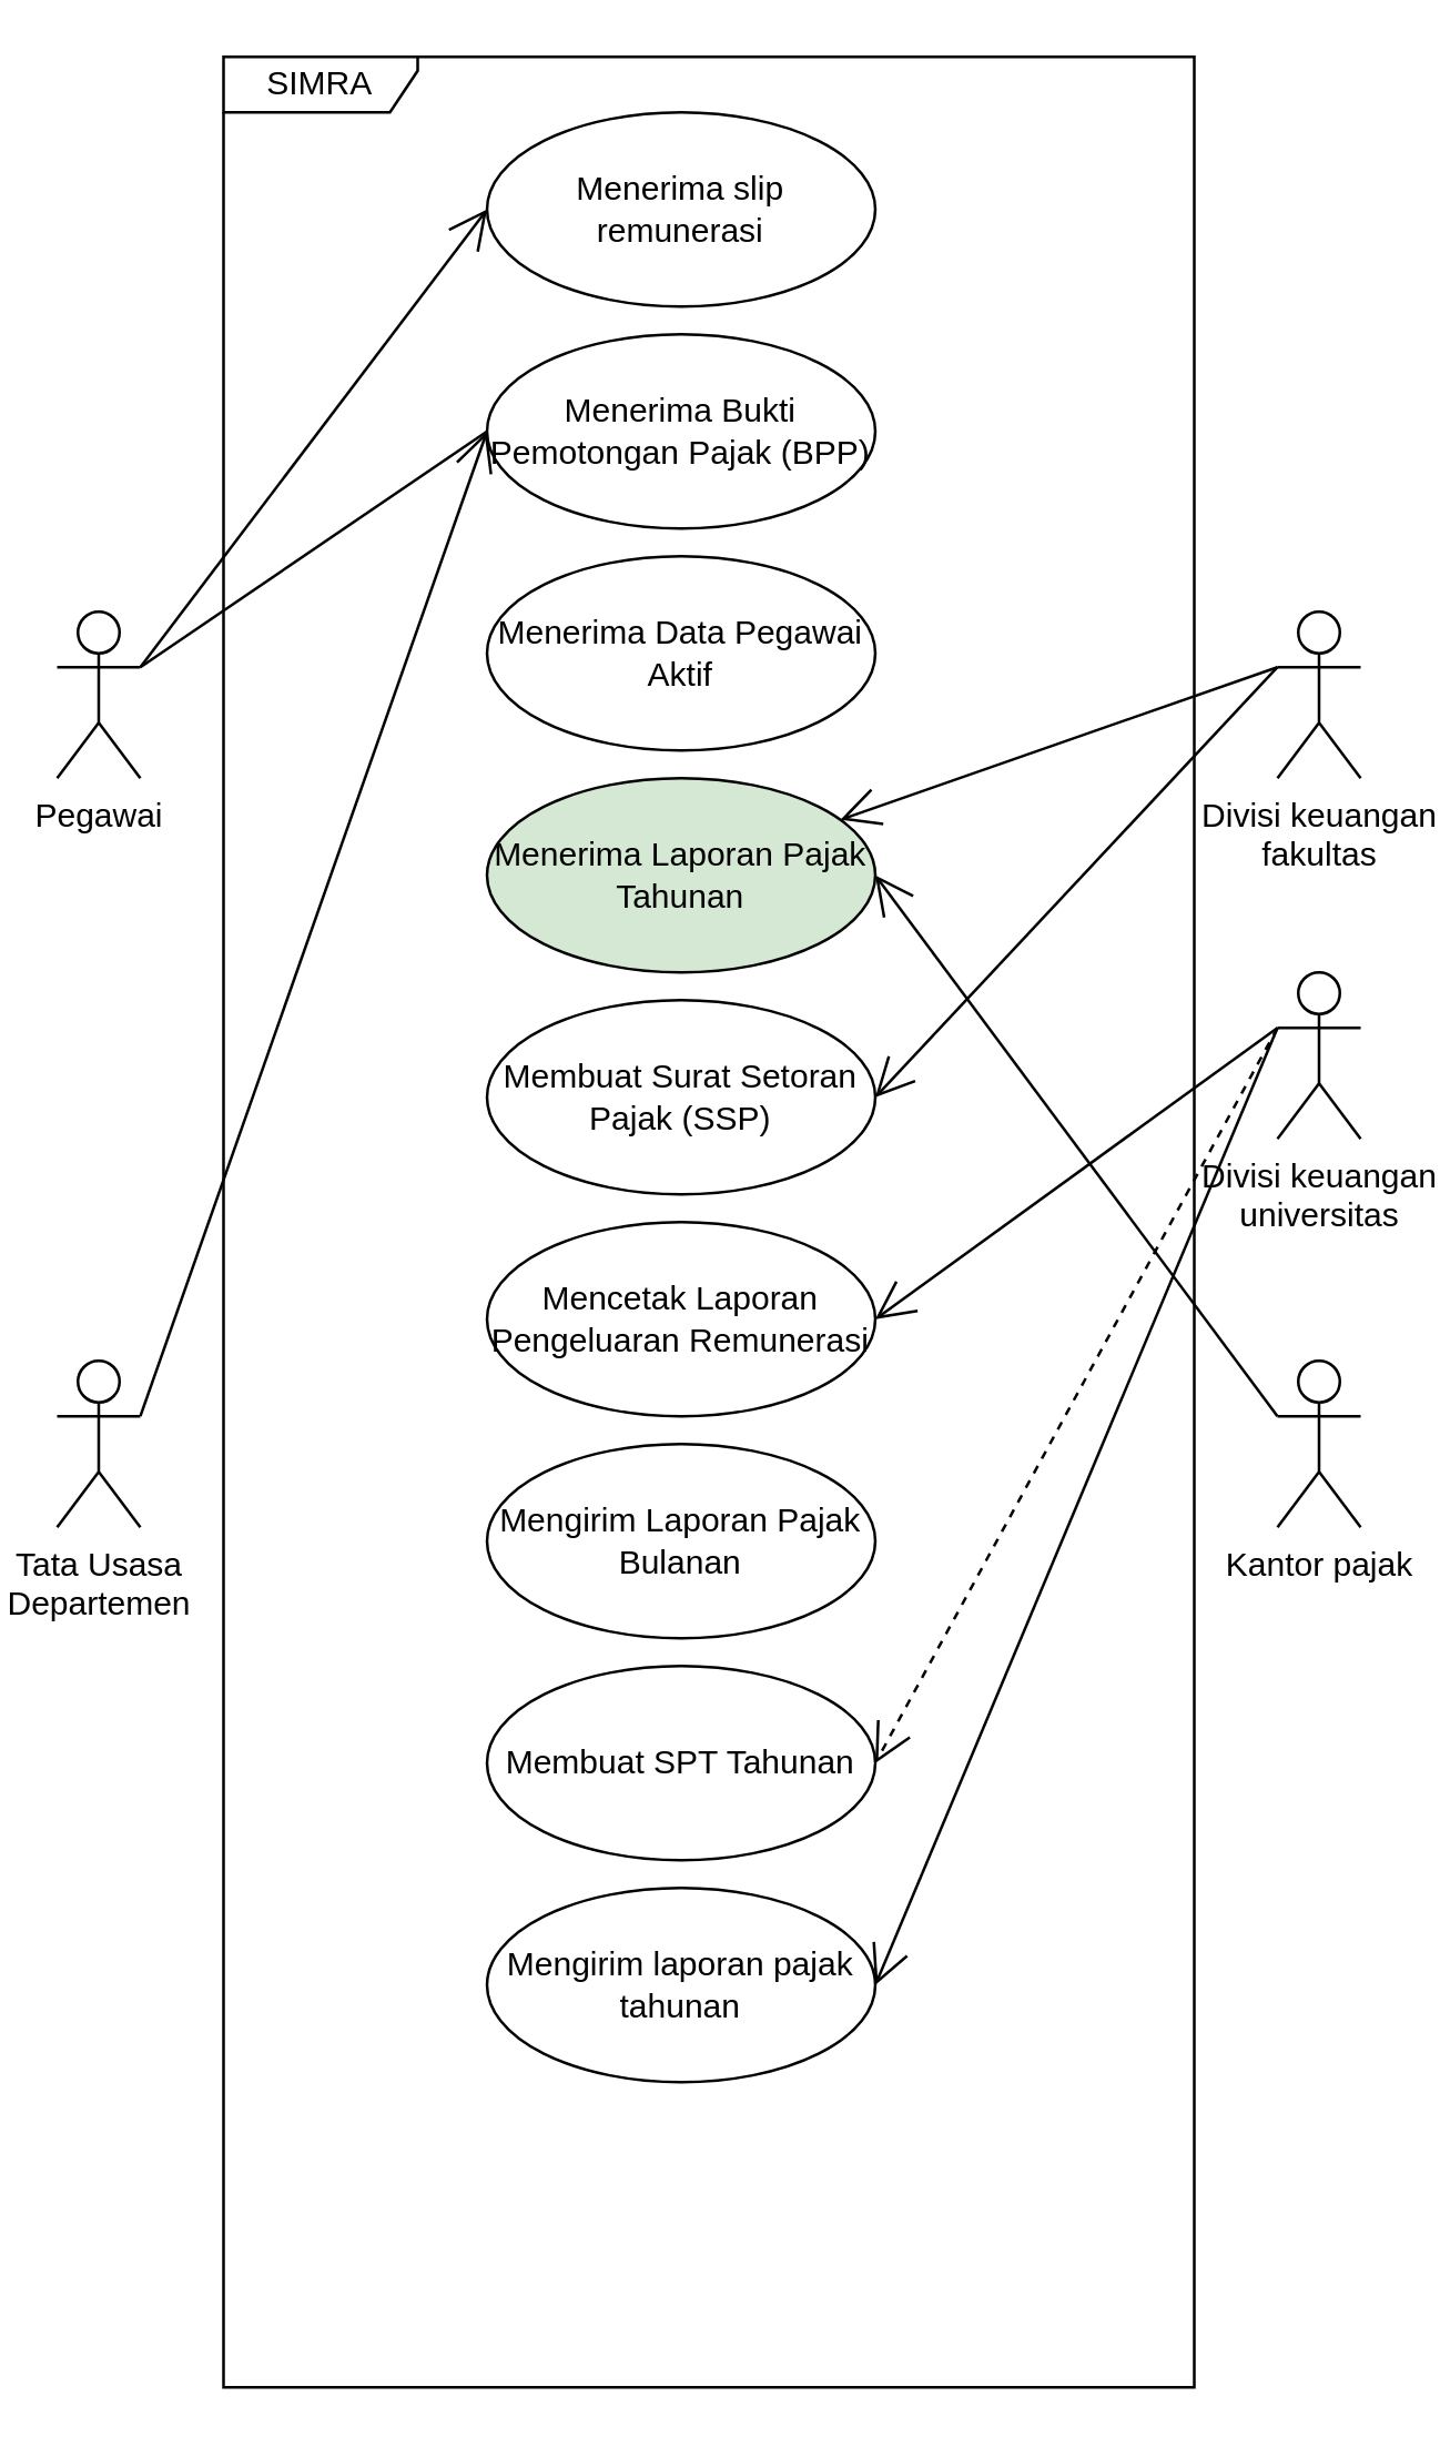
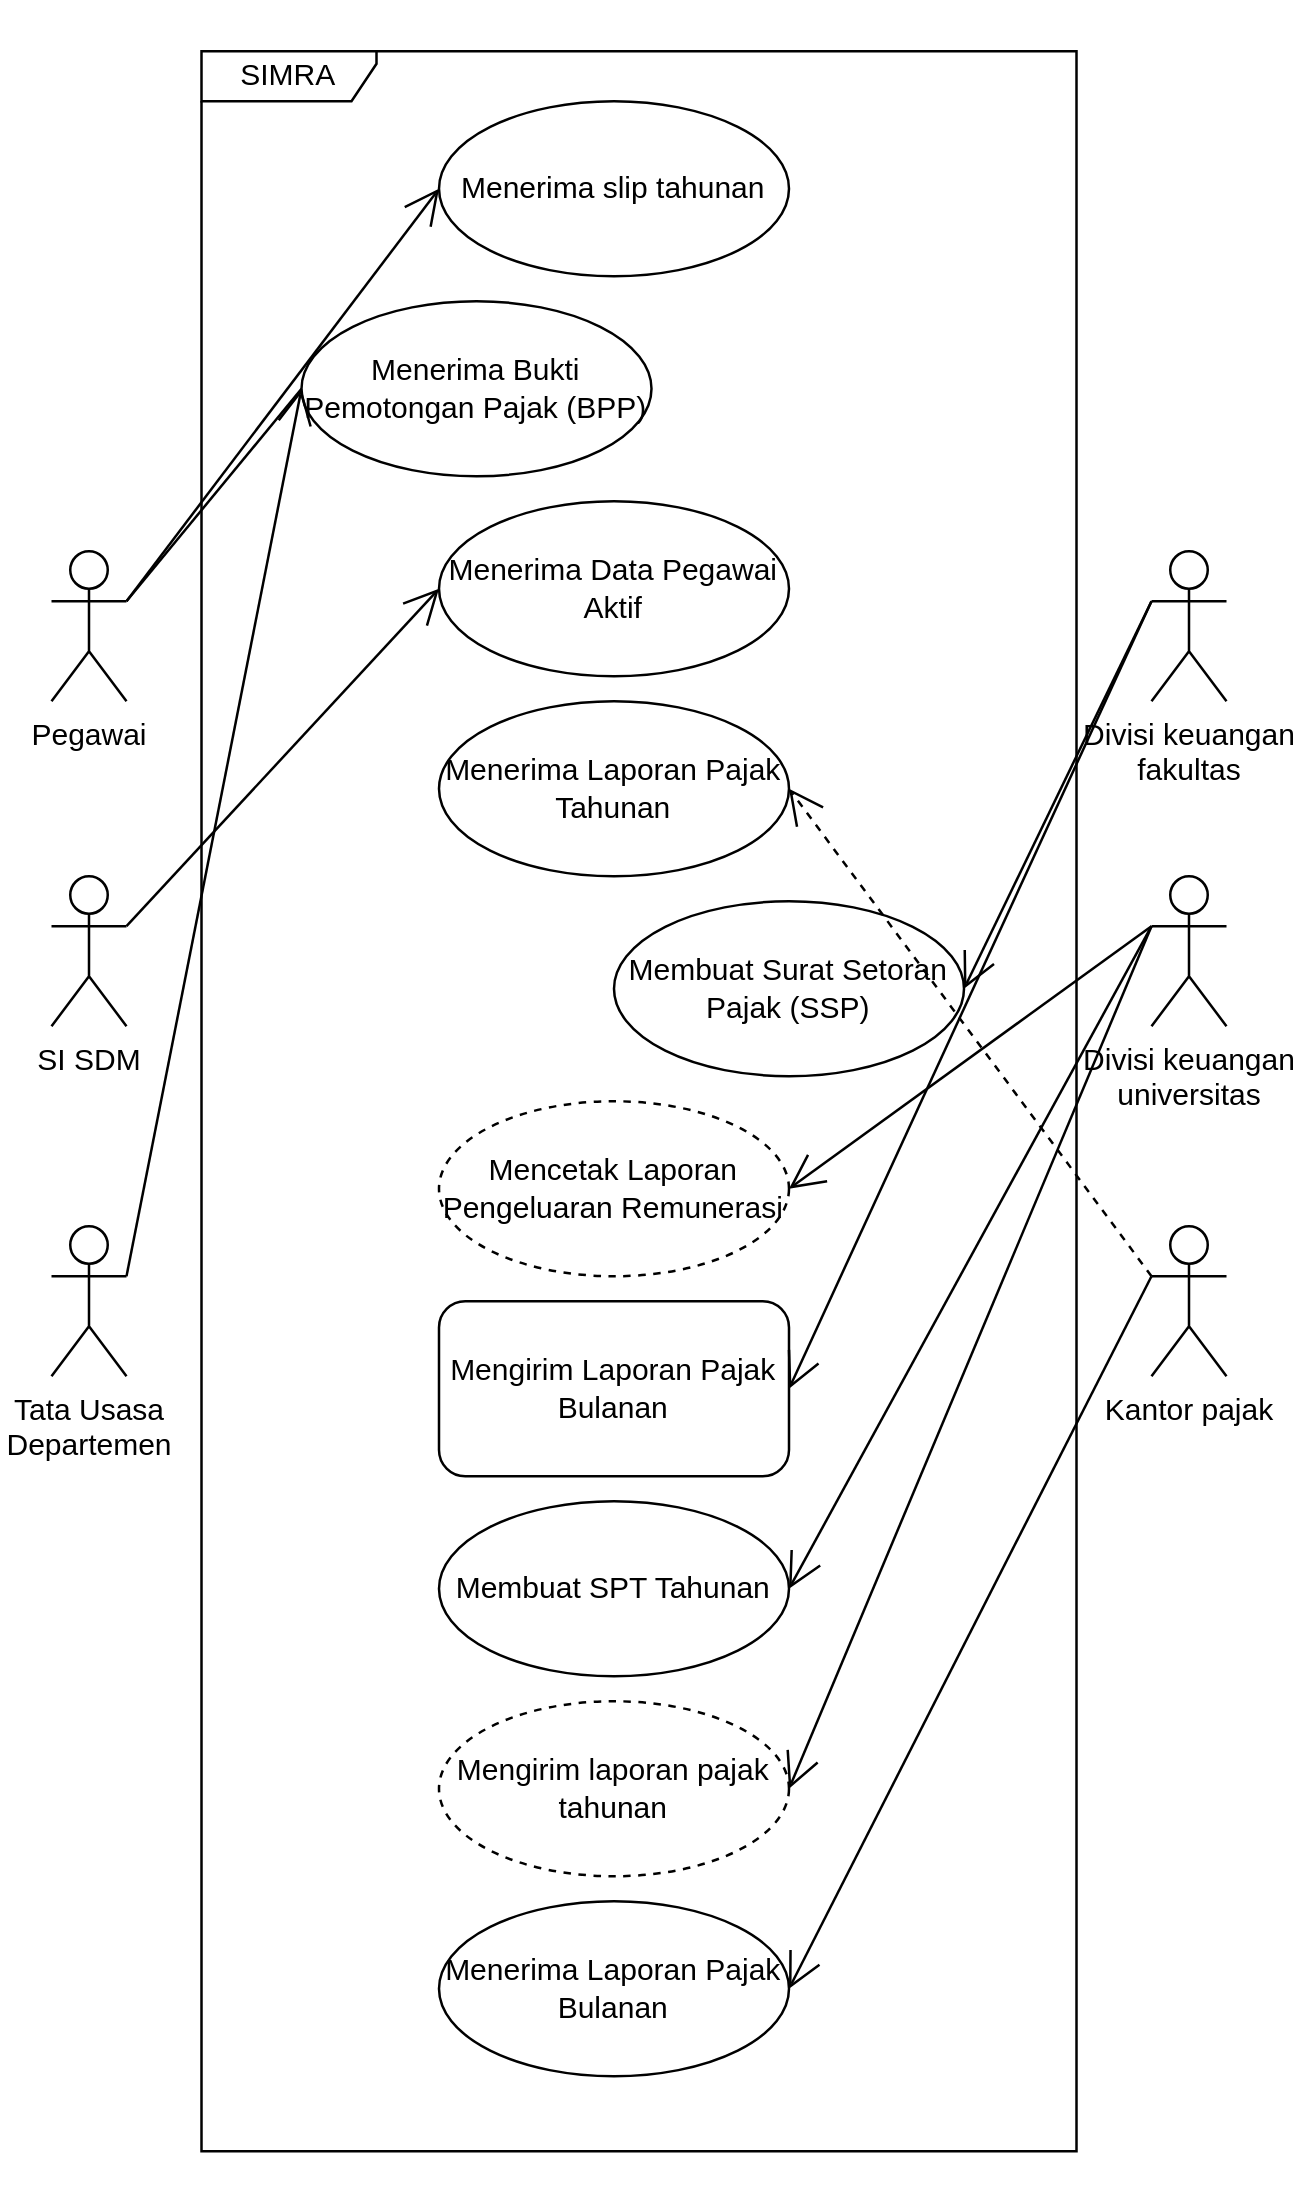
  <mxCell id="0" />
  <mxCell id="1" parent="0" />
+ <mxCell id="2" value="SI SDM" style="shape=umlActor;verticalLabelPosition=bottom;verticalAlign=top;html=1;" vertex="1" parent="1"><mxGeometry x="20" y="350" width="30" height="60" as="geometry" /></mxCell>
  <mxCell id="3" value="Pegawai" style="shape=umlActor;verticalLabelPosition=bottom;verticalAlign=top;html=1;" vertex="1" parent="1"><mxGeometry x="20" y="220" width="30" height="60" as="geometry" /></mxCell>
  <mxCell id="4" value="Tata Usasa&lt;div&gt;Departemen&lt;/div&gt;" style="shape=umlActor;verticalLabelPosition=bottom;verticalAlign=top;html=1;" vertex="1" parent="1"><mxGeometry x="20" y="490" width="30" height="60" as="geometry" /></mxCell>
  <mxCell id="5" value="Kantor pajak" style="shape=umlActor;verticalLabelPosition=bottom;verticalAlign=top;html=1;" vertex="1" parent="1"><mxGeometry x="460" y="490" width="30" height="60" as="geometry" /></mxCell>
  <mxCell id="6" value="Divisi keuangan&lt;div&gt;universitas&lt;/div&gt;" style="shape=umlActor;verticalLabelPosition=bottom;verticalAlign=top;html=1;" vertex="1" parent="1"><mxGeometry x="460" y="350" width="30" height="60" as="geometry" /></mxCell>
  <mxCell id="7" value="Divisi keuangan&lt;div&gt;fakultas&lt;/div&gt;" style="shape=umlActor;verticalLabelPosition=bottom;verticalAlign=top;html=1;" vertex="1" parent="1"><mxGeometry x="460" y="220" width="30" height="60" as="geometry" /></mxCell>
  <mxCell id="8" value="SIMRA" style="shape=umlFrame;whiteSpace=wrap;html=1;pointerEvents=0;width=70;height=20;" vertex="1" parent="1"><mxGeometry x="80" y="20" width="350" height="840" as="geometry" /></mxCell>
- <mxCell id="9" value="Menerima slip remunerasi" style="ellipse;whiteSpace=wrap;html=1;" vertex="1" parent="1"><mxGeometry x="175" y="40" width="140" height="70" as="geometry" /></mxCell>
- <mxCell id="11" value="Mengirim laporan pajak tahunan" style="ellipse;whiteSpace=wrap;html=1;" vertex="1" parent="1"><mxGeometry x="175" y="680" width="140" height="70" as="geometry" /></mxCell>
+ <mxCell id="9" value="Menerima slip tahunan" style="ellipse;whiteSpace=wrap;html=1;" vertex="1" parent="1"><mxGeometry x="175" y="40" width="140" height="70" as="geometry" /></mxCell>
+ <mxCell id="10" value="Menerima Laporan Pajak Bulanan" style="ellipse;whiteSpace=wrap;html=1;" vertex="1" parent="1"><mxGeometry x="175" y="760" width="140" height="70" as="geometry" /></mxCell>
+ <mxCell id="11" value="Mengirim laporan pajak tahunan" style="ellipse;whiteSpace=wrap;html=1;dashed=1;" vertex="1" parent="1"><mxGeometry x="175" y="680" width="140" height="70" as="geometry" /></mxCell>
  <mxCell id="12" value="Membuat SPT Tahunan" style="ellipse;whiteSpace=wrap;html=1;" vertex="1" parent="1"><mxGeometry x="175" y="600" width="140" height="70" as="geometry" /></mxCell>
- <mxCell id="13" value="Mengirim Laporan Pajak Bulanan" style="ellipse;whiteSpace=wrap;html=1;" vertex="1" parent="1"><mxGeometry x="175" y="520" width="140" height="70" as="geometry" /></mxCell>
- <mxCell id="14" value="Mencetak Laporan Pengeluaran Remunerasi" style="ellipse;whiteSpace=wrap;html=1;" vertex="1" parent="1"><mxGeometry x="175" y="440" width="140" height="70" as="geometry" /></mxCell>
- <mxCell id="15" value="Membuat Surat Setoran Pajak (SSP)" style="ellipse;whiteSpace=wrap;html=1;" vertex="1" parent="1"><mxGeometry x="175" y="360" width="140" height="70" as="geometry" /></mxCell>
- <mxCell id="16" value="Menerima Laporan Pajak Tahunan" style="ellipse;whiteSpace=wrap;html=1;fillColor=#d5e8d4;" vertex="1" parent="1"><mxGeometry x="175" y="280" width="140" height="70" as="geometry" /></mxCell>
+ <mxCell id="13" value="Mengirim Laporan Pajak Bulanan" style="whiteSpace=wrap;html=1;rounded=1;" vertex="1" parent="1"><mxGeometry x="175" y="520" width="140" height="70" as="geometry" /></mxCell>
+ <mxCell id="14" value="Mencetak Laporan Pengeluaran Remunerasi" style="ellipse;whiteSpace=wrap;html=1;dashed=1;" vertex="1" parent="1"><mxGeometry x="175" y="440" width="140" height="70" as="geometry" /></mxCell>
+ <mxCell id="15" value="Membuat Surat Setoran Pajak (SSP)" style="ellipse;whiteSpace=wrap;html=1;" vertex="1" parent="1"><mxGeometry x="245" y="360" width="140" height="70" as="geometry" /></mxCell>
+ <mxCell id="16" value="Menerima Laporan Pajak Tahunan" style="ellipse;whiteSpace=wrap;html=1;" vertex="1" parent="1"><mxGeometry x="175" y="280" width="140" height="70" as="geometry" /></mxCell>
  <mxCell id="17" value="Menerima Data Pegawai Aktif" style="ellipse;whiteSpace=wrap;html=1;" vertex="1" parent="1"><mxGeometry x="175" y="200" width="140" height="70" as="geometry" /></mxCell>
- <mxCell id="18" value="Menerima Bukti Pemotongan Pajak (BPP)" style="ellipse;whiteSpace=wrap;html=1;" vertex="1" parent="1"><mxGeometry x="175" y="120" width="140" height="70" as="geometry" /></mxCell>
+ <mxCell id="18" value="Menerima Bukti Pemotongan Pajak (BPP)" style="ellipse;whiteSpace=wrap;html=1;" vertex="1" parent="1"><mxGeometry x="120" y="120" width="140" height="70" as="geometry" /></mxCell>
  <mxCell id="19" value="" style="endArrow=open;endFill=1;endSize=12;html=1;rounded=0;exitX=1;exitY=0.333;exitDx=0;exitDy=0;exitPerimeter=0;entryX=0;entryY=0.5;entryDx=0;entryDy=0;" edge="1" parent="1" source="3" target="9"><mxGeometry width="160" relative="1" as="geometry"><mxPoint x="480" y="300" as="sourcePoint" /><mxPoint x="640" y="300" as="targetPoint" /></mxGeometry></mxCell>
  <mxCell id="20" value="" style="endArrow=none;endFill=1;endSize=12;html=1;rounded=0;entryX=0;entryY=0.5;entryDx=0;entryDy=0;exitX=1;exitY=0.333;exitDx=0;exitDy=0;exitPerimeter=0;" edge="1" parent="1" source="3" target="18"><mxGeometry width="160" relative="1" as="geometry"><mxPoint x="60" y="245" as="sourcePoint" /><mxPoint x="215" y="150" as="targetPoint" /></mxGeometry></mxCell>
+ <mxCell id="21" value="" style="endArrow=open;endFill=1;endSize=12;html=1;rounded=0;exitX=1;exitY=0.333;exitDx=0;exitDy=0;exitPerimeter=0;entryX=0;entryY=0.5;entryDx=0;entryDy=0;" edge="1" parent="1" source="2" target="17"><mxGeometry width="160" relative="1" as="geometry"><mxPoint x="60" y="365" as="sourcePoint" /><mxPoint x="185" y="200" as="targetPoint" /></mxGeometry></mxCell>
  <mxCell id="22" value="" style="endArrow=open;endFill=1;endSize=12;html=1;rounded=0;exitX=1;exitY=0.333;exitDx=0;exitDy=0;exitPerimeter=0;entryX=0;entryY=0.5;entryDx=0;entryDy=0;" edge="1" parent="1" source="4" target="18"><mxGeometry width="160" relative="1" as="geometry"><mxPoint x="70" y="462.5" as="sourcePoint" /><mxPoint x="195" y="297.5" as="targetPoint" /></mxGeometry></mxCell>
  <mxCell id="23" value="" style="endArrow=open;endFill=1;endSize=12;html=1;rounded=0;exitX=0;exitY=0.333;exitDx=0;exitDy=0;exitPerimeter=0;entryX=1;entryY=0.5;entryDx=0;entryDy=0;" edge="1" parent="1" source="7" target="15"><mxGeometry width="160" relative="1" as="geometry"><mxPoint x="60" y="520" as="sourcePoint" /><mxPoint x="185" y="165" as="targetPoint" /></mxGeometry></mxCell>
- <mxCell id="24" value="" style="endArrow=open;endFill=1;endSize=12;html=1;rounded=0;exitX=0;exitY=0.333;exitDx=0;exitDy=0;exitPerimeter=0;" edge="1" parent="1" source="7" target="16"><mxGeometry width="160" relative="1" as="geometry"><mxPoint x="470" y="250" as="sourcePoint" /><mxPoint x="325" y="405" as="targetPoint" /></mxGeometry></mxCell>
- <mxCell id="25" value="" style="endArrow=open;endFill=1;endSize=12;html=1;rounded=0;exitX=0;exitY=0.333;exitDx=0;exitDy=0;exitPerimeter=0;entryX=1;entryY=0.5;entryDx=0;entryDy=0;dashed=1;" edge="1" parent="1" source="6" target="12"><mxGeometry width="160" relative="1" as="geometry"><mxPoint x="480" y="260" as="sourcePoint" /><mxPoint x="335" y="415" as="targetPoint" /></mxGeometry></mxCell>
+ <mxCell id="24" value="" style="endArrow=open;endFill=1;endSize=12;html=1;rounded=0;exitX=0;exitY=0.333;exitDx=0;exitDy=0;exitPerimeter=0;entryX=1;entryY=0.5;entryDx=0;entryDy=0;" edge="1" parent="1" source="7" target="13"><mxGeometry width="160" relative="1" as="geometry"><mxPoint x="470" y="250" as="sourcePoint" /><mxPoint x="325" y="405" as="targetPoint" /></mxGeometry></mxCell>
+ <mxCell id="25" value="" style="endArrow=open;endFill=1;endSize=12;html=1;rounded=0;exitX=0;exitY=0.333;exitDx=0;exitDy=0;exitPerimeter=0;entryX=1;entryY=0.5;entryDx=0;entryDy=0;" edge="1" parent="1" source="6" target="12"><mxGeometry width="160" relative="1" as="geometry"><mxPoint x="480" y="260" as="sourcePoint" /><mxPoint x="335" y="415" as="targetPoint" /></mxGeometry></mxCell>
  <mxCell id="26" value="" style="endArrow=open;endFill=1;endSize=12;html=1;rounded=0;exitX=0;exitY=0.333;exitDx=0;exitDy=0;exitPerimeter=0;entryX=1;entryY=0.5;entryDx=0;entryDy=0;" edge="1" parent="1" source="6" target="14"><mxGeometry width="160" relative="1" as="geometry"><mxPoint x="490" y="270" as="sourcePoint" /><mxPoint x="345" y="425" as="targetPoint" /></mxGeometry></mxCell>
  <mxCell id="27" value="" style="endArrow=open;endFill=1;endSize=12;html=1;rounded=0;exitX=0;exitY=0.333;exitDx=0;exitDy=0;exitPerimeter=0;entryX=1;entryY=0.5;entryDx=0;entryDy=0;" edge="1" parent="1" source="6" target="11"><mxGeometry width="160" relative="1" as="geometry"><mxPoint x="500" y="280" as="sourcePoint" /><mxPoint x="355" y="435" as="targetPoint" /></mxGeometry></mxCell>
- <mxCell id="28" value="" style="endArrow=open;endFill=1;endSize=12;html=1;rounded=0;exitX=0;exitY=0.333;exitDx=0;exitDy=0;exitPerimeter=0;entryX=1;entryY=0.5;entryDx=0;entryDy=0;" edge="1" parent="1" source="5" target="16"><mxGeometry width="160" relative="1" as="geometry"><mxPoint x="510" y="290" as="sourcePoint" /><mxPoint x="365" y="445" as="targetPoint" /></mxGeometry></mxCell>
+ <mxCell id="28" value="" style="endArrow=open;endFill=1;endSize=12;html=1;rounded=0;exitX=0;exitY=0.333;exitDx=0;exitDy=0;exitPerimeter=0;entryX=1;entryY=0.5;entryDx=0;entryDy=0;dashed=1;" edge="1" parent="1" source="5" target="16"><mxGeometry width="160" relative="1" as="geometry"><mxPoint x="510" y="290" as="sourcePoint" /><mxPoint x="365" y="445" as="targetPoint" /></mxGeometry></mxCell>
+ <mxCell id="29" value="" style="endArrow=open;endFill=1;endSize=12;html=1;rounded=0;exitX=0;exitY=0.333;exitDx=0;exitDy=0;exitPerimeter=0;entryX=1;entryY=0.5;entryDx=0;entryDy=0;" edge="1" parent="1" source="5" target="10"><mxGeometry width="160" relative="1" as="geometry"><mxPoint x="470" y="520" as="sourcePoint" /><mxPoint x="325" y="325" as="targetPoint" /></mxGeometry></mxCell>
